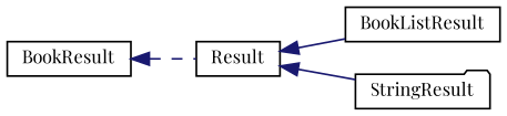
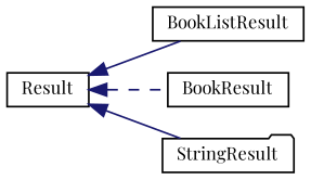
  digraph {
    fontname="Playfair Display"
    rankdir=LR
    node [color=black fillcolor=white fontname="Playfair Display" fontsize=10 shape=box style=filled]
    edge [color=midnightblue dir=back fontname="Playfair Display" fontsize=10 labelfontname=Helvetica labelfontsize=10 style=solid]
    n1 [height=0.2 label=Result width=0.4]
    n2 [height=0.2 label=BookListResult width=0.4]
    n3 [height=0.2 label=BookResult width=0.4]
    n4 [height=0.2 label=StringResult shape=folder width=0.4]
    n1 -> n2
-   n3 -> n1 [style=dashed]
+   n1 -> n3 [style=dashed]
    n1 -> n4
  }
